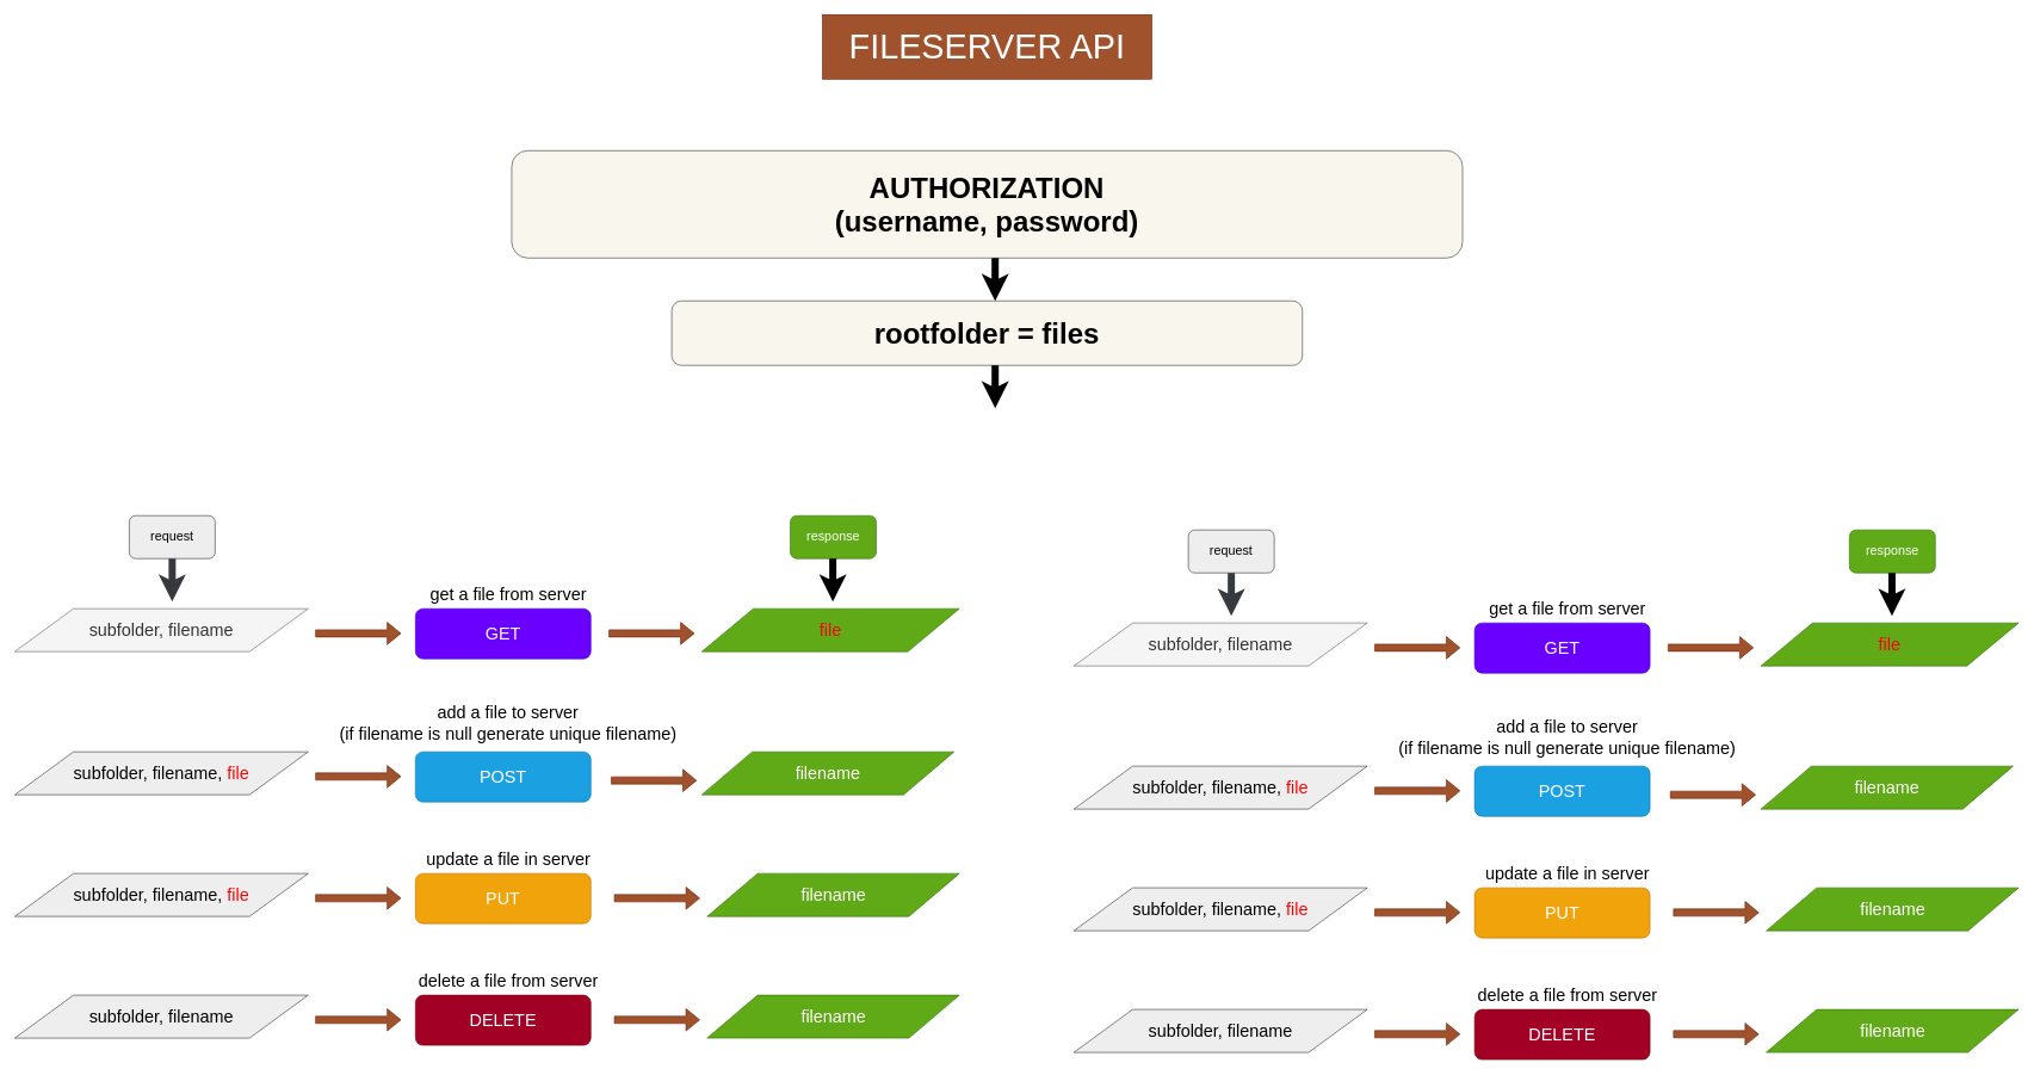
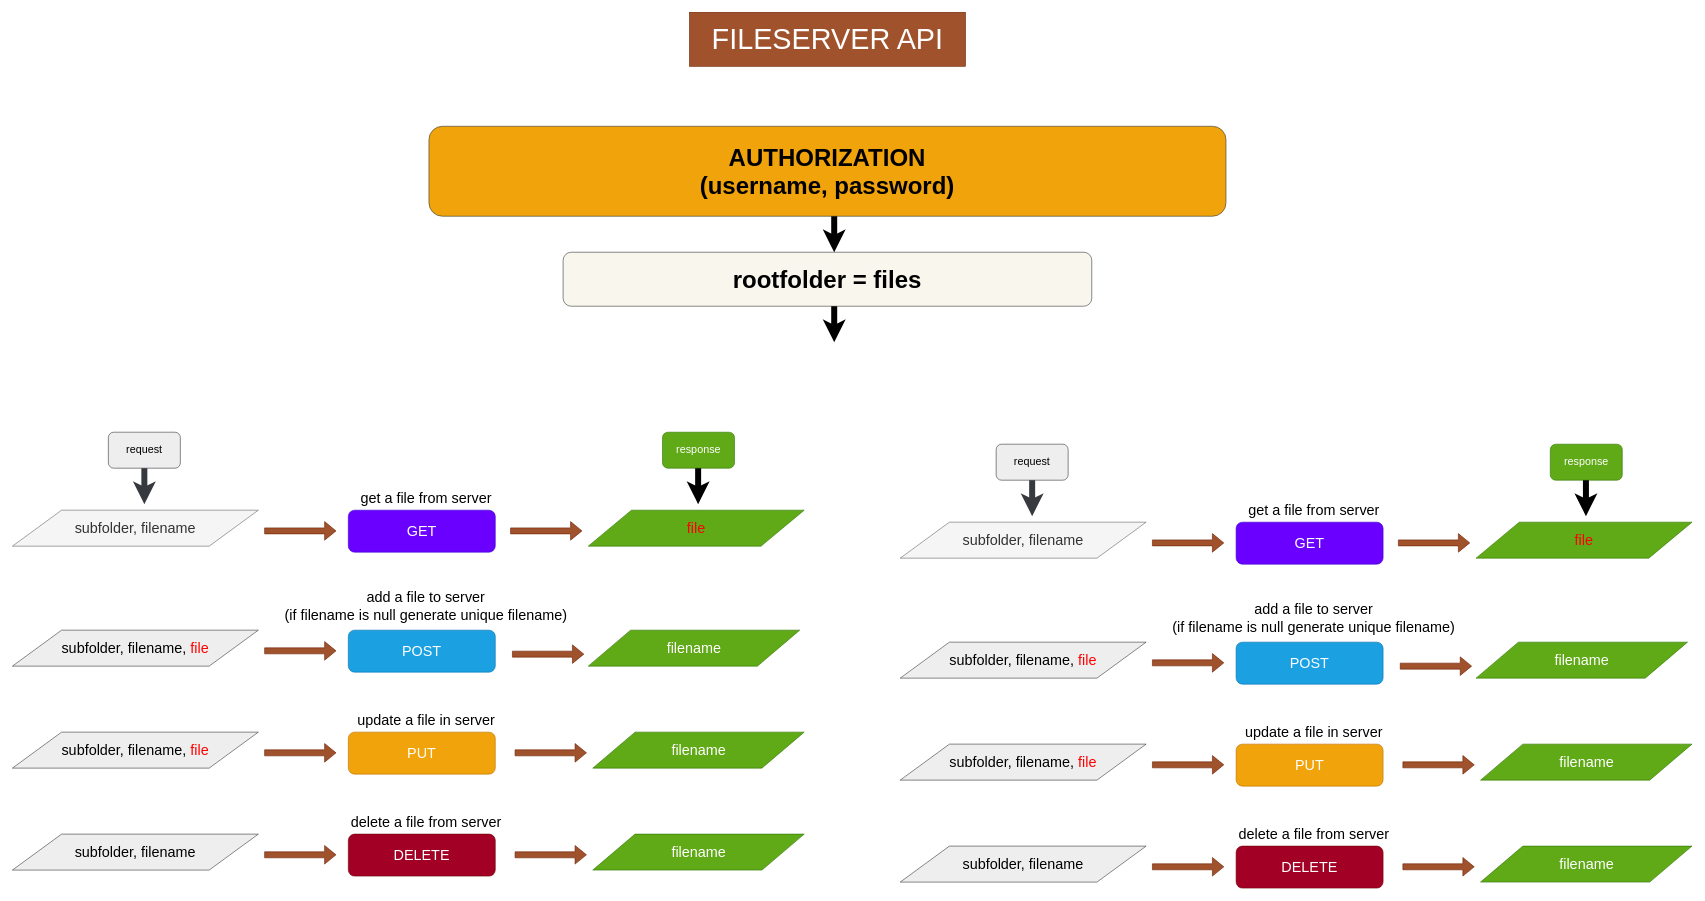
  <mxCell id="0" />
  <mxCell id="1" parent="0" />
  <mxCell id="2" value="&lt;font style=&quot;font-size: 24px&quot;&gt;GET&lt;/font&gt;" style="rounded=1;whiteSpace=wrap;html=1;fillColor=#6a00ff;strokeColor=#3700CC;fontColor=#FFFFFF;" parent="1" vertex="1"><mxGeometry x="580" y="850" width="245" height="70" as="geometry" /></mxCell>
  <mxCell id="3" value="&lt;font style=&quot;font-size: 24px&quot;&gt;POST&lt;/font&gt;" style="rounded=1;whiteSpace=wrap;html=1;fillColor=#1ba1e2;strokeColor=#006EAF;fontColor=#ffffff;" parent="1" vertex="1"><mxGeometry x="580" y="1050" width="245" height="70" as="geometry" /></mxCell>
  <mxCell id="4" value="&lt;font style=&quot;font-size: 24px&quot;&gt;PUT&lt;/font&gt;" style="rounded=1;whiteSpace=wrap;html=1;fillColor=#f0a30a;strokeColor=#BD7000;fontColor=#ffffff;" parent="1" vertex="1"><mxGeometry x="580" y="1220" width="245" height="70" as="geometry" /></mxCell>
  <mxCell id="5" value="&lt;font style=&quot;font-size: 24px&quot;&gt;DELETE&lt;/font&gt;" style="rounded=1;whiteSpace=wrap;html=1;fillColor=#a20025;strokeColor=#6F0000;fontColor=#ffffff;" parent="1" vertex="1"><mxGeometry x="580" y="1390" width="245" height="70" as="geometry" /></mxCell>
  <mxCell id="6" value="subfolder, filename" style="shape=parallelogram;perimeter=parallelogramPerimeter;whiteSpace=wrap;html=1;fontSize=24;fillColor=#f5f5f5;strokeColor=#666666;fontColor=#333333;" parent="1" vertex="1"><mxGeometry x="20" y="850" width="410" height="60" as="geometry" /></mxCell>
  <mxCell id="7" value="&lt;font color=&quot;#ff0000&quot;&gt;file&lt;/font&gt;" style="shape=parallelogram;perimeter=parallelogramPerimeter;whiteSpace=wrap;html=1;fillColor=#60a917;fontSize=24;strokeColor=#2D7600;fontColor=#ffffff;" parent="1" vertex="1"><mxGeometry x="980" y="850" width="360" height="60" as="geometry" /></mxCell>
  <mxCell id="8" value="" style="shape=flexArrow;endArrow=classic;html=1;fontSize=24;fillColor=#a0522d;strokeColor=#6D1F00;" parent="1" edge="1"><mxGeometry width="50" height="50" relative="1" as="geometry"><mxPoint x="850" y="884.5" as="sourcePoint" /><mxPoint x="970" y="884.5" as="targetPoint" /></mxGeometry></mxCell>
  <mxCell id="9" value="" style="shape=flexArrow;endArrow=classic;html=1;fontSize=24;fillColor=#a0522d;strokeColor=#6D1F00;" parent="1" edge="1"><mxGeometry width="50" height="50" relative="1" as="geometry"><mxPoint x="440" y="884.5" as="sourcePoint" /><mxPoint x="560" y="884.5" as="targetPoint" /></mxGeometry></mxCell>
  <mxCell id="10" value="FILESERVER API" style="whiteSpace=wrap;html=1;fillColor=#a0522d;fontSize=48;strokeColor=#6D1F00;fontColor=#ffffff;rounded=0;" parent="1" vertex="1"><mxGeometry x="1148.76" width="460" height="90" as="geometry" y="20" /></mxCell>
  <mxCell id="11" value="subfolder, filename, &lt;font color=&quot;#ff0000&quot;&gt;file&lt;/font&gt;" style="shape=parallelogram;perimeter=parallelogramPerimeter;whiteSpace=wrap;html=1;fontSize=24;fillColor=#eeeeee;strokeColor=#36393d;" parent="1" vertex="1"><mxGeometry x="20" y="1050" width="410" height="60" as="geometry" /></mxCell>
  <mxCell id="12" value="" style="shape=flexArrow;endArrow=classic;html=1;fontSize=24;fillColor=#a0522d;strokeColor=#6D1F00;" parent="1" edge="1"><mxGeometry width="50" height="50" relative="1" as="geometry"><mxPoint x="440" y="1084.5" as="sourcePoint" /><mxPoint x="560" y="1084.5" as="targetPoint" /></mxGeometry></mxCell>
  <mxCell id="13" value="subfolder, filename, &lt;font color=&quot;#ff0000&quot;&gt;file&lt;/font&gt;" style="shape=parallelogram;perimeter=parallelogramPerimeter;whiteSpace=wrap;html=1;fontSize=24;fillColor=#eeeeee;strokeColor=#36393d;" parent="1" vertex="1"><mxGeometry x="20" y="1220" width="410" height="60" as="geometry" /></mxCell>
  <mxCell id="14" value="" style="shape=flexArrow;endArrow=classic;html=1;fontSize=24;fillColor=#a0522d;strokeColor=#6D1F00;" parent="1" edge="1"><mxGeometry width="50" height="50" relative="1" as="geometry"><mxPoint x="440" y="1254.5" as="sourcePoint" /><mxPoint x="560" y="1254.5" as="targetPoint" /></mxGeometry></mxCell>
  <mxCell id="15" value="filename" style="shape=parallelogram;perimeter=parallelogramPerimeter;whiteSpace=wrap;html=1;fillColor=#60a917;fontSize=24;strokeColor=#2D7600;fontColor=#ffffff;" parent="1" vertex="1"><mxGeometry x="987.5" y="1220" width="352.5" height="60" as="geometry" /></mxCell>
  <mxCell id="16" value="" style="shape=flexArrow;endArrow=classic;html=1;fontSize=24;fillColor=#a0522d;strokeColor=#6D1F00;" parent="1" edge="1"><mxGeometry width="50" height="50" relative="1" as="geometry"><mxPoint x="857.5" y="1254.5" as="sourcePoint" /><mxPoint x="977.5" y="1254.5" as="targetPoint" /></mxGeometry></mxCell>
  <mxCell id="17" value="subfolder, filename" style="shape=parallelogram;perimeter=parallelogramPerimeter;whiteSpace=wrap;html=1;fontSize=24;fillColor=#eeeeee;strokeColor=#36393d;" parent="1" vertex="1"><mxGeometry x="20" y="1390" width="410" height="60" as="geometry" /></mxCell>
  <mxCell id="18" value="" style="shape=flexArrow;endArrow=classic;html=1;fontSize=24;fillColor=#a0522d;strokeColor=#6D1F00;" parent="1" edge="1"><mxGeometry width="50" height="50" relative="1" as="geometry"><mxPoint x="440" y="1424.5" as="sourcePoint" /><mxPoint x="560" y="1424.5" as="targetPoint" /></mxGeometry></mxCell>
  <mxCell id="19" value="filename" style="shape=parallelogram;perimeter=parallelogramPerimeter;whiteSpace=wrap;html=1;fillColor=#60a917;fontSize=24;strokeColor=#2D7600;fontColor=#ffffff;" parent="1" vertex="1"><mxGeometry x="987.5" y="1390" width="352.5" height="60" as="geometry" /></mxCell>
  <mxCell id="20" value="" style="shape=flexArrow;endArrow=classic;html=1;fontSize=24;fillColor=#a0522d;strokeColor=#6D1F00;" parent="1" edge="1"><mxGeometry width="50" height="50" relative="1" as="geometry"><mxPoint x="857.5" y="1424.5" as="sourcePoint" /><mxPoint x="977.5" y="1424.5" as="targetPoint" /></mxGeometry></mxCell>
  <mxCell id="21" value="get a file from server" style="text;html=1;strokeColor=none;fillColor=none;align=center;verticalAlign=middle;whiteSpace=wrap;rounded=0;fontSize=24;" parent="1" vertex="1"><mxGeometry x="570" y="820" width="280" height="20" as="geometry" /></mxCell>
  <mxCell id="22" value="add a file to server&lt;br&gt;(if filename is null generate unique filename)" style="text;html=1;strokeColor=none;fillColor=none;align=center;verticalAlign=middle;whiteSpace=wrap;rounded=0;fontSize=24;" parent="1" vertex="1"><mxGeometry x="468.44" y="1000" width="483.12" height="20" as="geometry" /></mxCell>
  <mxCell id="23" value="update a file in server" style="text;html=1;strokeColor=none;fillColor=none;align=center;verticalAlign=middle;whiteSpace=wrap;rounded=0;fontSize=24;" parent="1" vertex="1"><mxGeometry x="570" y="1190" width="280" height="20" as="geometry" /></mxCell>
  <mxCell id="24" value="delete a file from server" style="text;html=1;strokeColor=none;fillColor=none;align=center;verticalAlign=middle;whiteSpace=wrap;rounded=0;fontSize=24;" parent="1" vertex="1"><mxGeometry x="570" y="1360" width="280" height="20" as="geometry" /></mxCell>
  <mxCell id="25" value="filename" style="shape=parallelogram;perimeter=parallelogramPerimeter;whiteSpace=wrap;html=1;fillColor=#60a917;fontSize=24;strokeColor=#2D7600;fontColor=#ffffff;" parent="1" vertex="1"><mxGeometry x="980" y="1050" width="352.5" height="60" as="geometry" /></mxCell>
  <mxCell id="26" value="request" style="rounded=1;whiteSpace=wrap;html=1;fontSize=18;fillColor=#eeeeee;strokeColor=#36393d;" parent="1" vertex="1"><mxGeometry x="180" y="720" width="120" height="60" as="geometry" /></mxCell>
  <mxCell id="27" value="response" style="rounded=1;whiteSpace=wrap;html=1;fillColor=#60a917;fontSize=18;strokeColor=#2D7600;fontColor=#ffffff;" parent="1" vertex="1"><mxGeometry x="1103.75" y="720" width="120" height="60" as="geometry" /></mxCell>
  <mxCell id="28" value="" style="endArrow=classic;html=1;fontSize=18;exitX=0.5;exitY=1;exitDx=0;exitDy=0;strokeWidth=10;fillColor=#eeeeee;strokeColor=#36393d;" parent="1" source="26" edge="1"><mxGeometry width="50" height="50" relative="1" as="geometry"><mxPoint x="250" y="830" as="sourcePoint" /><mxPoint x="240" y="840" as="targetPoint" /></mxGeometry></mxCell>
  <mxCell id="29" value="" style="endArrow=classic;html=1;fontSize=18;exitX=0.5;exitY=1;exitDx=0;exitDy=0;strokeWidth=10;" parent="1" edge="1"><mxGeometry width="50" height="50" relative="1" as="geometry"><mxPoint x="1163.16" y="780" as="sourcePoint" /><mxPoint x="1163.16" y="840" as="targetPoint" /></mxGeometry></mxCell>
- <mxCell id="30" value="AUTHORIZATION&lt;br&gt;(username, password)" style="rounded=1;whiteSpace=wrap;html=1;fontSize=40;fillColor=#f9f7ed;strokeColor=#36393d;fontStyle=1" parent="1" vertex="1"><mxGeometry x="714.38" y="210" width="1328.75" height="150" as="geometry" /></mxCell>
+ <mxCell id="30" value="AUTHORIZATION&lt;br&gt;(username, password)" style="rounded=1;whiteSpace=wrap;html=1;fontSize=40;fillColor=#f0a30a;strokeColor=#36393d;fontStyle=1;" parent="1" vertex="1"><mxGeometry x="714.38" y="210" width="1328.75" height="150" as="geometry" /></mxCell>
  <mxCell id="31" value="rootfolder = files" style="rounded=1;whiteSpace=wrap;html=1;fontSize=40;fillColor=#f9f7ed;strokeColor=#36393d;fontStyle=1" parent="1" vertex="1"><mxGeometry x="938.12" y="420" width="881.26" height="90" as="geometry" /></mxCell>
  <mxCell id="32" value="" style="endArrow=classic;html=1;fontSize=18;exitX=0.5;exitY=1;exitDx=0;exitDy=0;strokeWidth=10;" parent="1" edge="1"><mxGeometry width="50" height="50" relative="1" as="geometry"><mxPoint x="1390" y="360" as="sourcePoint" /><mxPoint x="1390" y="420" as="targetPoint" /></mxGeometry></mxCell>
  <mxCell id="33" value="" style="endArrow=classic;html=1;fontSize=18;exitX=0.5;exitY=1;exitDx=0;exitDy=0;strokeWidth=10;" parent="1" edge="1"><mxGeometry width="50" height="50" relative="1" as="geometry"><mxPoint x="1390" y="510" as="sourcePoint" /><mxPoint x="1390" y="570" as="targetPoint" /></mxGeometry></mxCell>
  <mxCell id="34" value="" style="shape=flexArrow;endArrow=classic;html=1;fontSize=24;fillColor=#a0522d;strokeColor=#6D1F00;" parent="1" edge="1"><mxGeometry width="50" height="50" relative="1" as="geometry"><mxPoint x="853.12" y="1090" as="sourcePoint" /><mxPoint x="973.12" y="1090" as="targetPoint" /></mxGeometry></mxCell>
  <mxCell id="35" value="&lt;font style=&quot;font-size: 24px&quot;&gt;GET&lt;/font&gt;" style="rounded=1;whiteSpace=wrap;html=1;fillColor=#6a00ff;strokeColor=#3700CC;fontColor=#FFFFFF;" vertex="1" parent="1"><mxGeometry x="2060" y="870" width="245" height="70" as="geometry" /></mxCell>
  <mxCell id="36" value="&lt;font style=&quot;font-size: 24px&quot;&gt;POST&lt;/font&gt;" style="rounded=1;whiteSpace=wrap;html=1;fillColor=#1ba1e2;strokeColor=#006EAF;fontColor=#ffffff;" vertex="1" parent="1"><mxGeometry x="2060" y="1070" width="245" height="70" as="geometry" /></mxCell>
  <mxCell id="37" value="&lt;font style=&quot;font-size: 24px&quot;&gt;PUT&lt;/font&gt;" style="rounded=1;whiteSpace=wrap;html=1;fillColor=#f0a30a;strokeColor=#BD7000;fontColor=#ffffff;" vertex="1" parent="1"><mxGeometry x="2060" y="1240" width="245" height="70" as="geometry" /></mxCell>
  <mxCell id="38" value="&lt;font style=&quot;font-size: 24px&quot;&gt;DELETE&lt;/font&gt;" style="rounded=1;whiteSpace=wrap;html=1;fillColor=#a20025;strokeColor=#6F0000;fontColor=#ffffff;" vertex="1" parent="1"><mxGeometry x="2060" y="1410" width="245" height="70" as="geometry" /></mxCell>
  <mxCell id="39" value="subfolder, filename" style="shape=parallelogram;perimeter=parallelogramPerimeter;whiteSpace=wrap;html=1;fontSize=24;fillColor=#f5f5f5;strokeColor=#666666;fontColor=#333333;" vertex="1" parent="1"><mxGeometry x="1500" y="870" width="410" height="60" as="geometry" /></mxCell>
  <mxCell id="40" value="&lt;font color=&quot;#ff0000&quot;&gt;file&lt;/font&gt;" style="shape=parallelogram;perimeter=parallelogramPerimeter;whiteSpace=wrap;html=1;fillColor=#60a917;fontSize=24;strokeColor=#2D7600;fontColor=#ffffff;" vertex="1" parent="1"><mxGeometry x="2460" y="870" width="360" height="60" as="geometry" /></mxCell>
  <mxCell id="41" value="" style="shape=flexArrow;endArrow=classic;html=1;fontSize=24;fillColor=#a0522d;strokeColor=#6D1F00;" edge="1" parent="1"><mxGeometry width="50" height="50" relative="1" as="geometry"><mxPoint x="2330" y="904.5" as="sourcePoint" /><mxPoint x="2450" y="904.5" as="targetPoint" /></mxGeometry></mxCell>
  <mxCell id="42" value="" style="shape=flexArrow;endArrow=classic;html=1;fontSize=24;fillColor=#a0522d;strokeColor=#6D1F00;" edge="1" parent="1"><mxGeometry width="50" height="50" relative="1" as="geometry"><mxPoint x="1920" y="904.5" as="sourcePoint" /><mxPoint x="2040" y="904.5" as="targetPoint" /></mxGeometry></mxCell>
  <mxCell id="43" value="subfolder, filename, &lt;font color=&quot;#ff0000&quot;&gt;file&lt;/font&gt;" style="shape=parallelogram;perimeter=parallelogramPerimeter;whiteSpace=wrap;html=1;fontSize=24;fillColor=#eeeeee;strokeColor=#36393d;" vertex="1" parent="1"><mxGeometry x="1500" y="1070" width="410" height="60" as="geometry" /></mxCell>
  <mxCell id="44" value="" style="shape=flexArrow;endArrow=classic;html=1;fontSize=24;fillColor=#a0522d;strokeColor=#6D1F00;" edge="1" parent="1"><mxGeometry width="50" height="50" relative="1" as="geometry"><mxPoint x="1920" y="1104.5" as="sourcePoint" /><mxPoint x="2040" y="1104.5" as="targetPoint" /></mxGeometry></mxCell>
  <mxCell id="45" value="subfolder, filename, &lt;font color=&quot;#ff0000&quot;&gt;file&lt;/font&gt;" style="shape=parallelogram;perimeter=parallelogramPerimeter;whiteSpace=wrap;html=1;fontSize=24;fillColor=#eeeeee;strokeColor=#36393d;" vertex="1" parent="1"><mxGeometry x="1500" y="1240" width="410" height="60" as="geometry" /></mxCell>
  <mxCell id="46" value="" style="shape=flexArrow;endArrow=classic;html=1;fontSize=24;fillColor=#a0522d;strokeColor=#6D1F00;" edge="1" parent="1"><mxGeometry width="50" height="50" relative="1" as="geometry"><mxPoint x="1920" y="1274.5" as="sourcePoint" /><mxPoint x="2040" y="1274.5" as="targetPoint" /></mxGeometry></mxCell>
  <mxCell id="47" value="filename" style="shape=parallelogram;perimeter=parallelogramPerimeter;whiteSpace=wrap;html=1;fillColor=#60a917;fontSize=24;strokeColor=#2D7600;fontColor=#ffffff;" vertex="1" parent="1"><mxGeometry x="2467.5" y="1240" width="352.5" height="60" as="geometry" /></mxCell>
  <mxCell id="48" value="" style="shape=flexArrow;endArrow=classic;html=1;fontSize=24;fillColor=#a0522d;strokeColor=#6D1F00;" edge="1" parent="1"><mxGeometry width="50" height="50" relative="1" as="geometry"><mxPoint x="2337.5" y="1274.5" as="sourcePoint" /><mxPoint x="2457.5" y="1274.5" as="targetPoint" /></mxGeometry></mxCell>
  <mxCell id="49" value="subfolder, filename" style="shape=parallelogram;perimeter=parallelogramPerimeter;whiteSpace=wrap;html=1;fontSize=24;fillColor=#eeeeee;strokeColor=#36393d;" vertex="1" parent="1"><mxGeometry x="1500" y="1410" width="410" height="60" as="geometry" /></mxCell>
  <mxCell id="50" value="" style="shape=flexArrow;endArrow=classic;html=1;fontSize=24;fillColor=#a0522d;strokeColor=#6D1F00;" edge="1" parent="1"><mxGeometry width="50" height="50" relative="1" as="geometry"><mxPoint x="1920" y="1444.5" as="sourcePoint" /><mxPoint x="2040" y="1444.5" as="targetPoint" /></mxGeometry></mxCell>
  <mxCell id="51" value="filename" style="shape=parallelogram;perimeter=parallelogramPerimeter;whiteSpace=wrap;html=1;fillColor=#60a917;fontSize=24;strokeColor=#2D7600;fontColor=#ffffff;" vertex="1" parent="1"><mxGeometry x="2467.5" y="1410" width="352.5" height="60" as="geometry" /></mxCell>
  <mxCell id="52" value="" style="shape=flexArrow;endArrow=classic;html=1;fontSize=24;fillColor=#a0522d;strokeColor=#6D1F00;" edge="1" parent="1"><mxGeometry width="50" height="50" relative="1" as="geometry"><mxPoint x="2337.5" y="1444.5" as="sourcePoint" /><mxPoint x="2457.5" y="1444.5" as="targetPoint" /></mxGeometry></mxCell>
  <mxCell id="53" value="get a file from server" style="text;html=1;strokeColor=none;fillColor=none;align=center;verticalAlign=middle;whiteSpace=wrap;rounded=0;fontSize=24;" vertex="1" parent="1"><mxGeometry x="2050" y="840" width="280" height="20" as="geometry" /></mxCell>
  <mxCell id="54" value="add a file to server&lt;br&gt;(if filename is null generate unique filename)" style="text;html=1;strokeColor=none;fillColor=none;align=center;verticalAlign=middle;whiteSpace=wrap;rounded=0;fontSize=24;" vertex="1" parent="1"><mxGeometry x="1948.44" y="1020" width="483.12" height="20" as="geometry" /></mxCell>
  <mxCell id="55" value="update a file in server" style="text;html=1;strokeColor=none;fillColor=none;align=center;verticalAlign=middle;whiteSpace=wrap;rounded=0;fontSize=24;" vertex="1" parent="1"><mxGeometry x="2050" y="1210" width="280" height="20" as="geometry" /></mxCell>
  <mxCell id="56" value="delete a file from server" style="text;html=1;strokeColor=none;fillColor=none;align=center;verticalAlign=middle;whiteSpace=wrap;rounded=0;fontSize=24;" vertex="1" parent="1"><mxGeometry x="2050" y="1380" width="280" height="20" as="geometry" /></mxCell>
  <mxCell id="57" value="filename" style="shape=parallelogram;perimeter=parallelogramPerimeter;whiteSpace=wrap;html=1;fillColor=#60a917;fontSize=24;strokeColor=#2D7600;fontColor=#ffffff;" vertex="1" parent="1"><mxGeometry x="2460" y="1070" width="352.5" height="60" as="geometry" /></mxCell>
  <mxCell id="58" value="request" style="rounded=1;whiteSpace=wrap;html=1;fontSize=18;fillColor=#eeeeee;strokeColor=#36393d;" vertex="1" parent="1"><mxGeometry x="1660" y="740" width="120" height="60" as="geometry" /></mxCell>
  <mxCell id="59" value="response" style="rounded=1;whiteSpace=wrap;html=1;fillColor=#60a917;fontSize=18;strokeColor=#2D7600;fontColor=#ffffff;" vertex="1" parent="1"><mxGeometry x="2583.75" y="740" width="120" height="60" as="geometry" /></mxCell>
  <mxCell id="60" value="" style="endArrow=classic;html=1;fontSize=18;exitX=0.5;exitY=1;exitDx=0;exitDy=0;strokeWidth=10;fillColor=#eeeeee;strokeColor=#36393d;" edge="1" source="58" parent="1"><mxGeometry width="50" height="50" relative="1" as="geometry"><mxPoint x="1730" y="850" as="sourcePoint" /><mxPoint x="1720" y="860" as="targetPoint" /></mxGeometry></mxCell>
  <mxCell id="61" value="" style="endArrow=classic;html=1;fontSize=18;exitX=0.5;exitY=1;exitDx=0;exitDy=0;strokeWidth=10;" edge="1" parent="1"><mxGeometry width="50" height="50" relative="1" as="geometry"><mxPoint x="2643.16" y="800" as="sourcePoint" /><mxPoint x="2643.16" y="860" as="targetPoint" /></mxGeometry></mxCell>
  <mxCell id="62" value="" style="shape=flexArrow;endArrow=classic;html=1;fontSize=24;fillColor=#a0522d;strokeColor=#6D1F00;" edge="1" parent="1"><mxGeometry width="50" height="50" relative="1" as="geometry"><mxPoint x="2333.12" y="1110" as="sourcePoint" /><mxPoint x="2453.12" y="1110" as="targetPoint" /></mxGeometry></mxCell>
